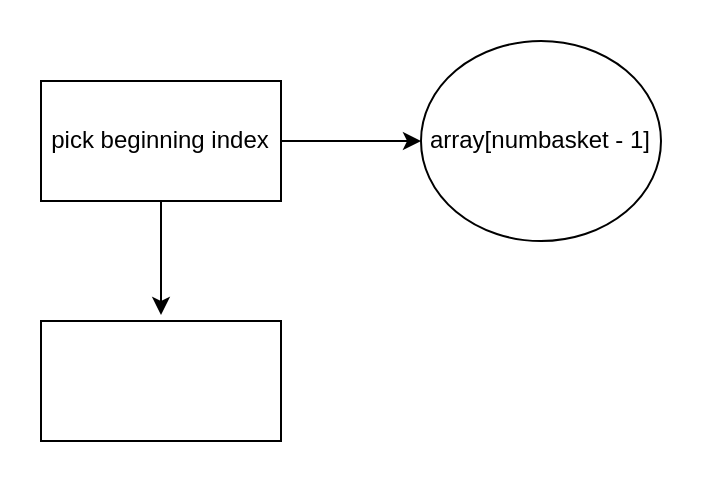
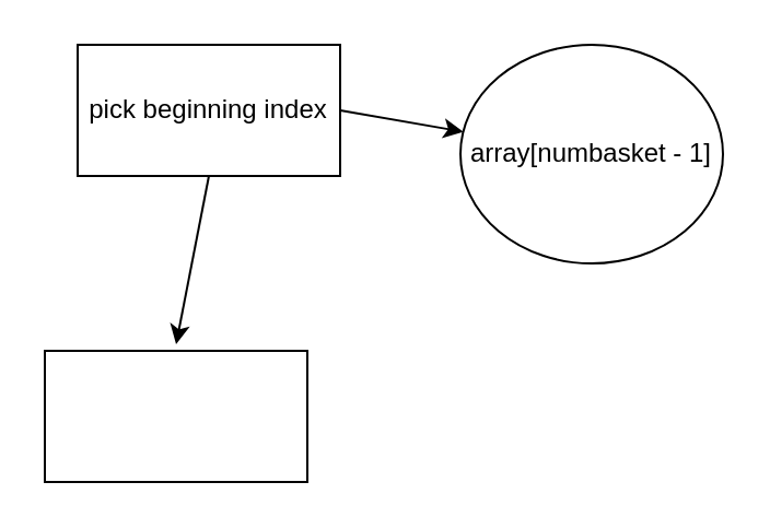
  <mxCell id="0" />
  <mxCell id="1" parent="0" />
- <mxCell id="2" value="pick beginning index" style="rounded=0;whiteSpace=wrap;html=1;" parent="1" vertex="1"><mxGeometry x="20" y="40" width="120" height="60" as="geometry" /></mxCell>
+ <mxCell id="2" value="pick beginning index" style="rounded=0;whiteSpace=wrap;html=1;" parent="1" vertex="1"><mxGeometry x="35" y="20" width="120" height="60" as="geometry" /></mxCell>
  <mxCell id="3" value="" style="rounded=0;whiteSpace=wrap;html=1;" parent="1" vertex="1"><mxGeometry x="20" y="160" width="120" height="60" as="geometry" /></mxCell>
  <mxCell id="4" value="" style="endArrow=classic;html=1;exitX=0.5;exitY=1;exitDx=0;exitDy=0;" parent="1" source="2" edge="1"><mxGeometry width="50" height="50" relative="1" as="geometry"><mxPoint x="60" y="90" as="sourcePoint" /><mxPoint x="80" y="157" as="targetPoint" /></mxGeometry></mxCell>
  <mxCell id="5" value="" style="endArrow=classic;html=1;exitX=1;exitY=0.5;exitDx=0;exitDy=0;" parent="1" source="2" target="6" edge="1"><mxGeometry width="50" height="50" relative="1" as="geometry"><mxPoint x="160" y="90" as="sourcePoint" /><mxPoint x="210" y="60" as="targetPoint" /></mxGeometry></mxCell>
  <mxCell id="6" value="array[numbasket - 1]" style="ellipse;whiteSpace=wrap;html=1;" parent="1" vertex="1"><mxGeometry x="210" y="20" width="120" height="100" as="geometry" /></mxCell>
